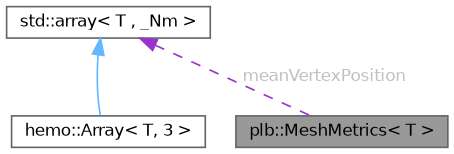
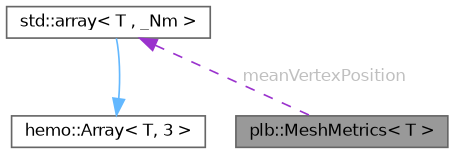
  digraph {
    node [color=gray40 fillcolor=white fontname=Helvetica fontsize=10 shape=box style=filled]
    edge [dir=back fontname=Helvetica fontsize=10 labelfontname=Helvetica labelfontsize=10]
    n1 [fillcolor=grey60 fontcolor=black height=0.2 label="plb::MeshMetrics\< T \>" width=0.4]
    n2 [height=0.2 label="hemo::Array\< T, 3 \>" width=0.4]
    n3 [height=0.2 label="std::array\< T , _Nm \>" width=0.4]
    n3 -> n1 [color=darkorchid3 fontcolor=grey label=" meanVertexPosition" style=dashed]
-   n3 -> n2 [color=steelblue1 style=solid]
+   n2 -> n3 [color=steelblue1 style=solid]
  }
